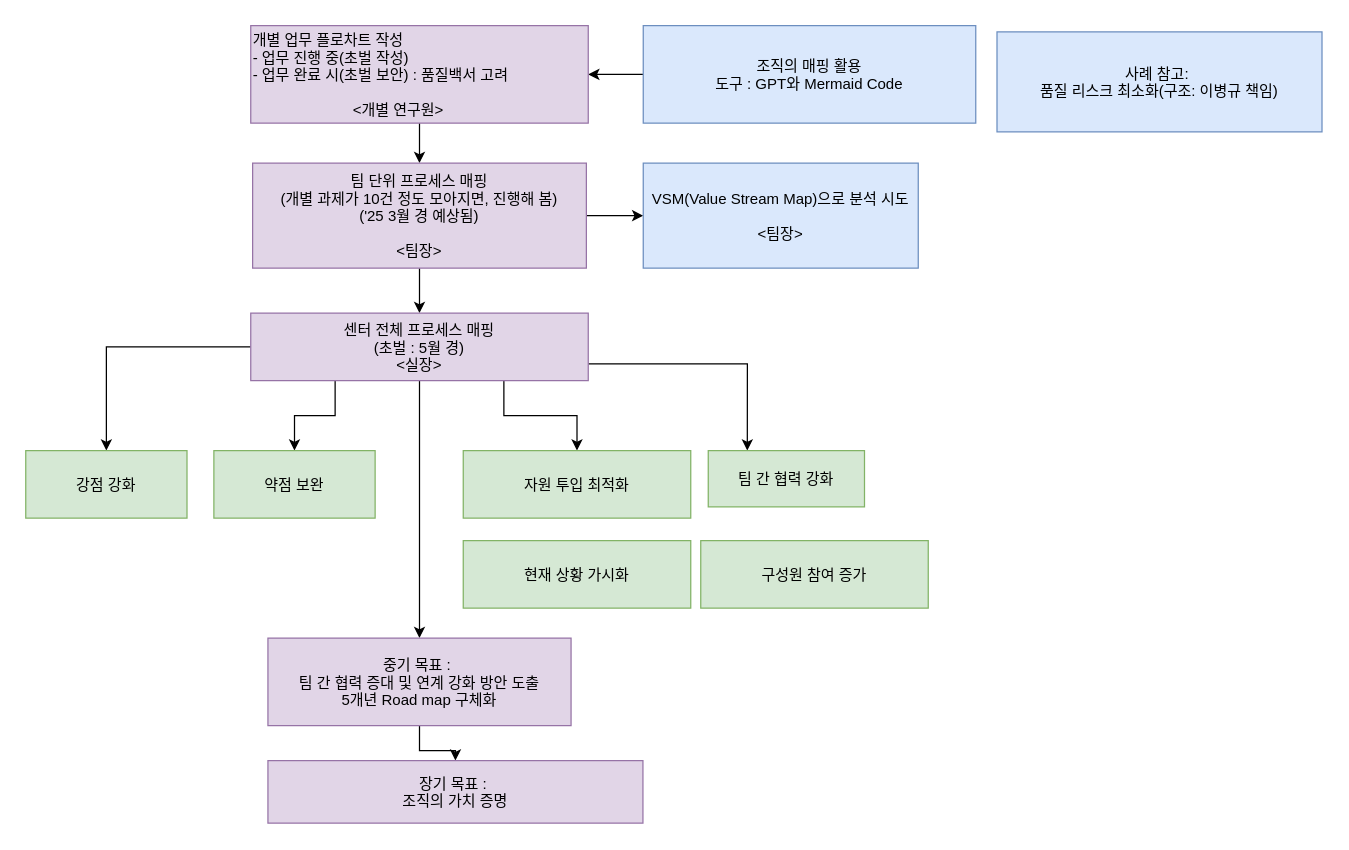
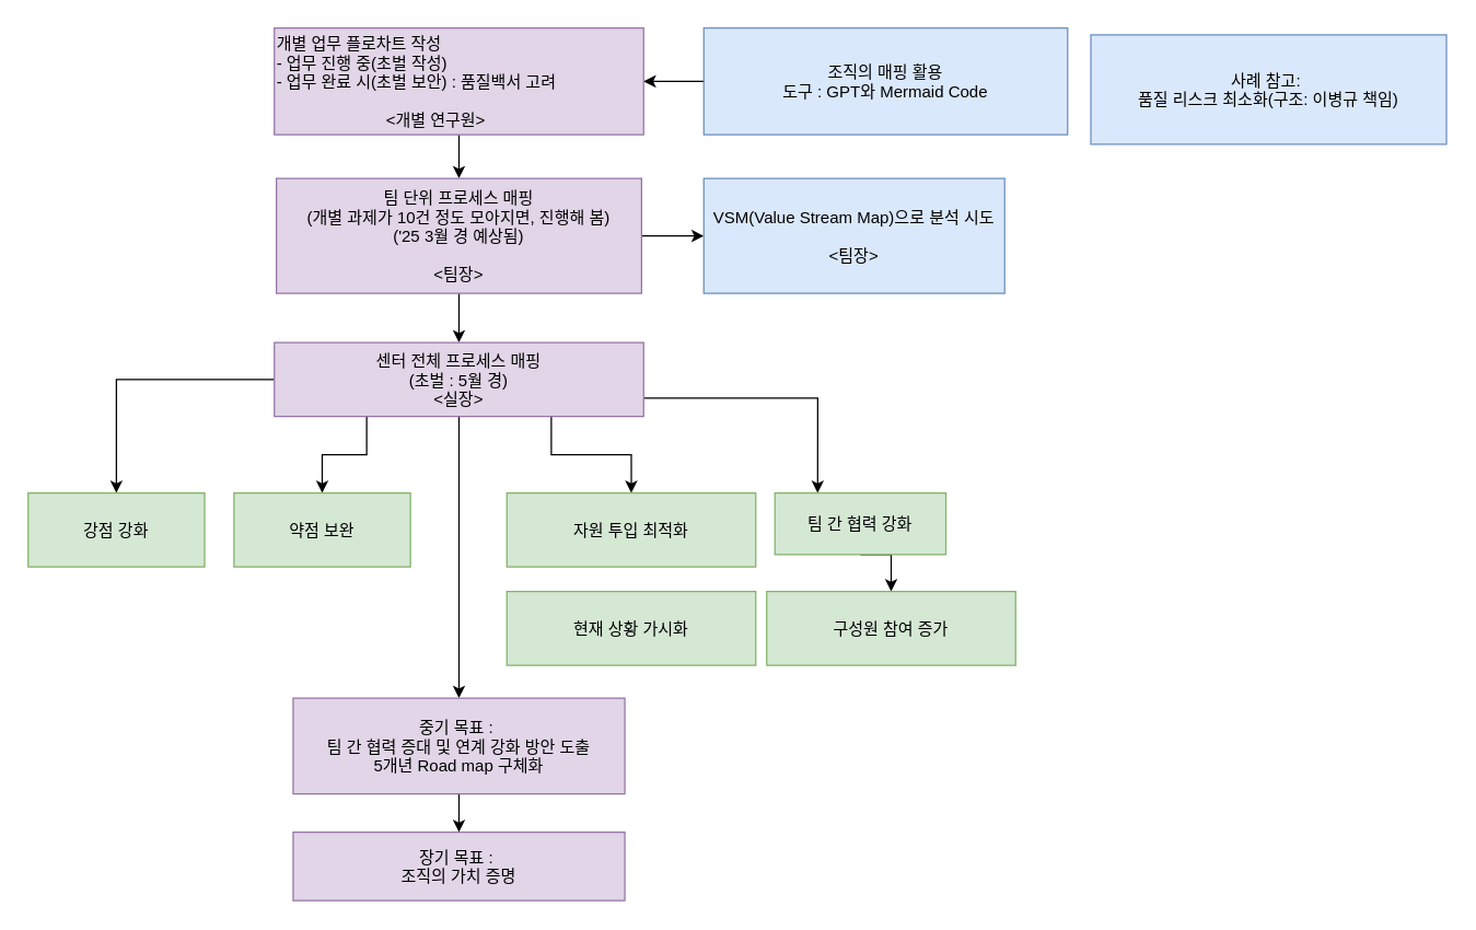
  <mxCell id="0" />
  <mxCell id="1" parent="0" />
  <mxCell id="2" style="edgeStyle=none;rounded=0;orthogonalLoop=1;jettySize=auto;html=1;exitX=0;exitY=0.5;exitDx=0;exitDy=0;entryX=1;entryY=0.5;entryDx=0;entryDy=0;" edge="1" parent="1" source="3" target="5"><mxGeometry relative="1" as="geometry" /></mxCell>
  <mxCell id="3" value="조직의 매핑 활용&#10;도구 : GPT와 Mermaid Code" style="fillColor=#dae8fc;strokeColor=#6c8ebf;" vertex="1" parent="1"><mxGeometry x="514" y="20" width="266" height="78" as="geometry" /></mxCell>
  <mxCell id="4" style="edgeStyle=orthogonalEdgeStyle;rounded=0;orthogonalLoop=1;jettySize=auto;html=1;exitX=0.5;exitY=1;exitDx=0;exitDy=0;entryX=0.5;entryY=0;entryDx=0;entryDy=0;" edge="1" parent="1" source="5" target="8"><mxGeometry relative="1" as="geometry" /></mxCell>
  <mxCell id="5" value="개별 업무 플로차트 작성&#10;- 업무 진행 중(초벌 작성)&#10;- 업무 완료 시(초벌 보안) : 품질백서 고려&#10;&#10;                        &lt;개별 연구원&gt;" style="fillColor=#e1d5e7;strokeColor=#9673a6;align=left;" vertex="1" parent="1"><mxGeometry x="200" y="20" width="270" height="78" as="geometry" /></mxCell>
  <mxCell id="6" style="edgeStyle=orthogonalEdgeStyle;rounded=0;orthogonalLoop=1;jettySize=auto;html=1;exitX=1;exitY=0.5;exitDx=0;exitDy=0;entryX=0;entryY=0.5;entryDx=0;entryDy=0;" edge="1" parent="1" source="8" target="21"><mxGeometry relative="1" as="geometry" /></mxCell>
  <mxCell id="7" style="edgeStyle=orthogonalEdgeStyle;rounded=0;orthogonalLoop=1;jettySize=auto;html=1;exitX=0.5;exitY=1;exitDx=0;exitDy=0;" edge="1" parent="1" source="8" target="14"><mxGeometry relative="1" as="geometry" /></mxCell>
  <mxCell id="8" value="팀 단위 프로세스 매핑&#10;(개별 과제가 10건 정도 모아지면, 진행해 봄)&#10;('25 3월 경 예상됨)&#10;&#10;&lt;팀장&gt;" style="fillColor=#e1d5e7;strokeColor=#9673a6;" vertex="1" parent="1"><mxGeometry x="201.5" y="130" width="267" height="84" as="geometry" /></mxCell>
  <mxCell id="9" style="edgeStyle=orthogonalEdgeStyle;rounded=0;orthogonalLoop=1;jettySize=auto;html=1;exitX=0;exitY=0.5;exitDx=0;exitDy=0;entryX=0.5;entryY=0;entryDx=0;entryDy=0;" edge="1" parent="1" source="14" target="15"><mxGeometry relative="1" as="geometry" /></mxCell>
  <mxCell id="10" style="edgeStyle=orthogonalEdgeStyle;rounded=0;orthogonalLoop=1;jettySize=auto;html=1;exitX=0.25;exitY=1;exitDx=0;exitDy=0;" edge="1" parent="1" source="14" target="16"><mxGeometry relative="1" as="geometry" /></mxCell>
  <mxCell id="11" style="edgeStyle=orthogonalEdgeStyle;rounded=0;orthogonalLoop=1;jettySize=auto;html=1;exitX=0.75;exitY=1;exitDx=0;exitDy=0;" edge="1" parent="1" source="14" target="17"><mxGeometry relative="1" as="geometry" /></mxCell>
  <mxCell id="12" style="edgeStyle=orthogonalEdgeStyle;rounded=0;orthogonalLoop=1;jettySize=auto;html=1;exitX=1;exitY=0.75;exitDx=0;exitDy=0;entryX=0.25;entryY=0;entryDx=0;entryDy=0;" edge="1" parent="1" source="14" target="19"><mxGeometry relative="1" as="geometry" /></mxCell>
  <mxCell id="13" style="edgeStyle=none;rounded=0;orthogonalLoop=1;jettySize=auto;html=1;exitX=0.5;exitY=1;exitDx=0;exitDy=0;" edge="1" parent="1" source="14" target="25"><mxGeometry relative="1" as="geometry" /></mxCell>
  <mxCell id="14" value="센터 전체 프로세스 매핑&#10;(초벌 : 5월 경)&#10;&lt;실장&gt;" style="fillColor=#e1d5e7;strokeColor=#9673a6;" vertex="1" parent="1"><mxGeometry x="200" y="250" width="270" height="54" as="geometry" /></mxCell>
  <mxCell id="15" value="강점 강화" style="fillColor=#d5e8d4;strokeColor=#82b366;" vertex="1" parent="1"><mxGeometry x="20" y="360" width="129" height="54" as="geometry" /></mxCell>
  <mxCell id="16" value="약점 보완" style="fillColor=#d5e8d4;strokeColor=#82b366;" vertex="1" parent="1"><mxGeometry x="170.5" y="360" width="129" height="54" as="geometry" /></mxCell>
  <mxCell id="17" value="자원 투입 최적화" style="fillColor=#d5e8d4;strokeColor=#82b366;" vertex="1" parent="1"><mxGeometry x="370" y="360" width="182" height="54" as="geometry" /></mxCell>
+ <mxCell id="18" style="edgeStyle=orthogonalEdgeStyle;rounded=0;orthogonalLoop=1;jettySize=auto;html=1;exitX=0.5;exitY=1;exitDx=0;exitDy=0;entryX=0.5;entryY=0;entryDx=0;entryDy=0;" edge="1" parent="1" source="19" target="23"><mxGeometry relative="1" as="geometry" /></mxCell>
  <mxCell id="19" value="팀 간 협력 강화" style="fillColor=#d5e8d4;strokeColor=#82b366;" vertex="1" parent="1"><mxGeometry x="566" y="360" width="125" height="45" as="geometry" /></mxCell>
  <mxCell id="20" value="사례 참고: &#10;품질 리스크 최소화(구조: 이병규 책임)" style="fillColor=#dae8fc;strokeColor=#6c8ebf;" vertex="1" parent="1"><mxGeometry x="797" y="25" width="260" height="80" as="geometry" /></mxCell>
  <mxCell id="21" value="VSM(Value Stream Map)으로 분석 시도&#10;&#10;&lt;팀장&gt;" style="fillColor=#dae8fc;strokeColor=#6c8ebf;" vertex="1" parent="1"><mxGeometry x="514" y="130" width="220" height="84" as="geometry" /></mxCell>
  <mxCell id="22" value="현재 상황 가시화" style="fillColor=#d5e8d4;strokeColor=#82b366;" vertex="1" parent="1"><mxGeometry x="370" y="432" width="182" height="54" as="geometry" /></mxCell>
  <mxCell id="23" value="구성원 참여 증가" style="fillColor=#d5e8d4;strokeColor=#82b366;" vertex="1" parent="1"><mxGeometry x="560" y="432" width="182" height="54" as="geometry" /></mxCell>
  <mxCell id="24" style="edgeStyle=orthogonalEdgeStyle;rounded=0;orthogonalLoop=1;jettySize=auto;html=1;exitX=0.5;exitY=1;exitDx=0;exitDy=0;entryX=0.5;entryY=0;entryDx=0;entryDy=0;" edge="1" parent="1" source="25" target="26"><mxGeometry relative="1" as="geometry" /></mxCell>
  <mxCell id="25" value="중기 목표 : &#10;팀 간 협력 증대 및 연계 강화 방안 도출&#10;5개년 Road map 구체화" style="fillColor=#e1d5e7;strokeColor=#9673a6;" vertex="1" parent="1"><mxGeometry x="213.75" y="510" width="242.5" height="70" as="geometry" /></mxCell>
- <mxCell id="26" value="장기 목표 : &#10;조직의 가치 증명" style="fillColor=#e1d5e7;strokeColor=#9673a6;" vertex="1" parent="1"><mxGeometry x="213.75" y="608" width="300" height="50" as="geometry" /></mxCell>
+ <mxCell id="26" value="장기 목표 : &#10;조직의 가치 증명" style="fillColor=#e1d5e7;strokeColor=#9673a6;" vertex="1" parent="1"><mxGeometry x="213.75" y="608" width="242.5" height="50" as="geometry" /></mxCell>
